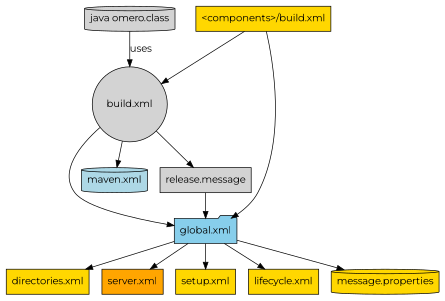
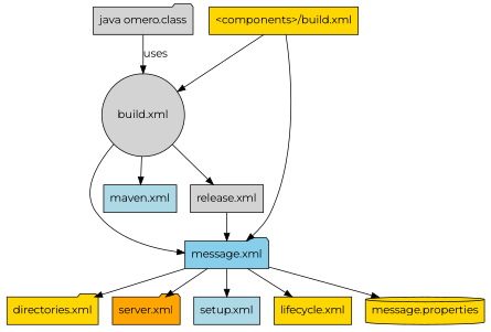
  digraph {
    fontname=Montserrat
    node [fillcolor=gold fontname=Montserrat shape=box style=filled]
    edge [fontname=Montserrat]
-   "java omero.class" [fillcolor=lightgrey shape=cylinder]
+   "java omero.class" [fillcolor=lightgrey shape=folder]
    "build.xml" [fillcolor=lightgrey shape=circle]
-   "global.xml" [fillcolor=skyblue shape=folder]
-   "maven.xml" [fillcolor=lightblue shape=cylinder]
-   "release.xml" [fillcolor=lightgrey label="release.message"]
-   "directories.xml"
-   "server.xml" [fillcolor=orange]
-   "setup.xml"
+   "global.xml" [fillcolor=skyblue shape=folder label="message.xml"]
+   "maven.xml" [fillcolor=lightblue]
+   "release.xml" [fillcolor=lightgrey]
+   "directories.xml" [shape=folder]
+   "server.xml" [fillcolor=orange shape=folder]
+   "setup.xml" [fillcolor=lightblue]
    "lifecycle.xml"
    "message.properties" [shape=cylinder]
    "<components>/build.xml"
    "java omero.class" -> "build.xml" [label=uses]
    "build.xml" -> "global.xml"
    "build.xml" -> "maven.xml"
    "build.xml" -> "release.xml"
    "global.xml" -> "directories.xml"
    "global.xml" -> "server.xml"
    "global.xml" -> "setup.xml"
    "global.xml" -> "lifecycle.xml"
    "global.xml" -> "message.properties"
    "release.xml" -> "global.xml"
    "<components>/build.xml" -> "build.xml"
    "<components>/build.xml" -> "global.xml"
  }
